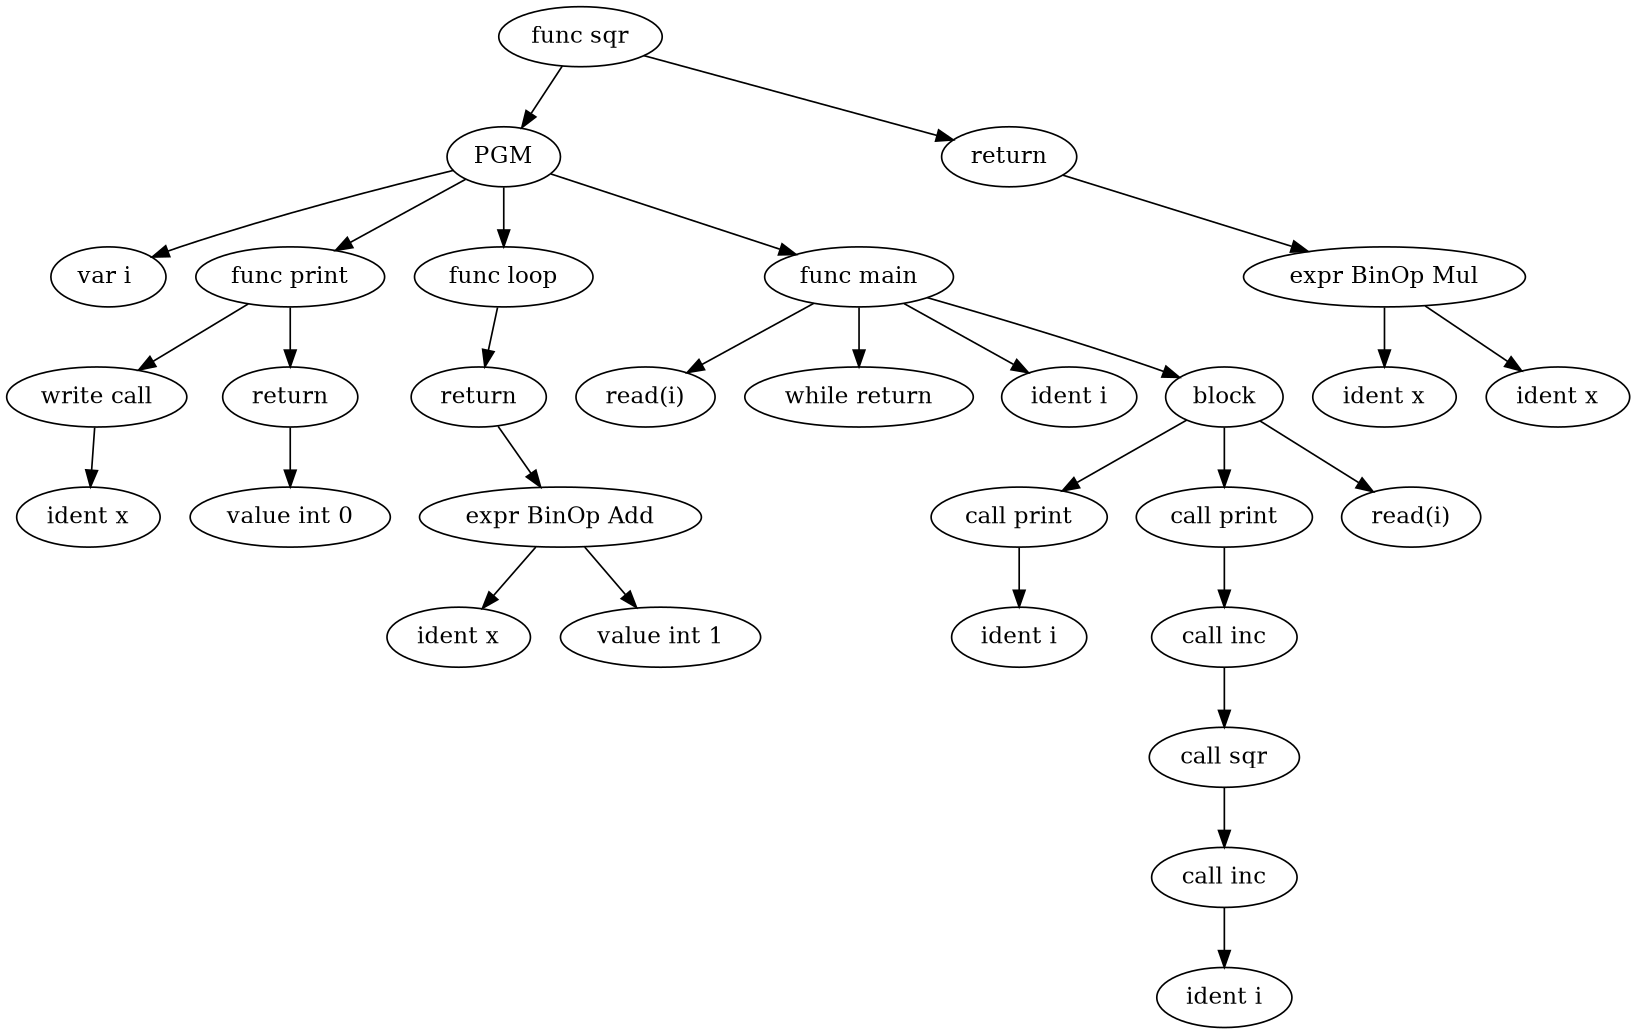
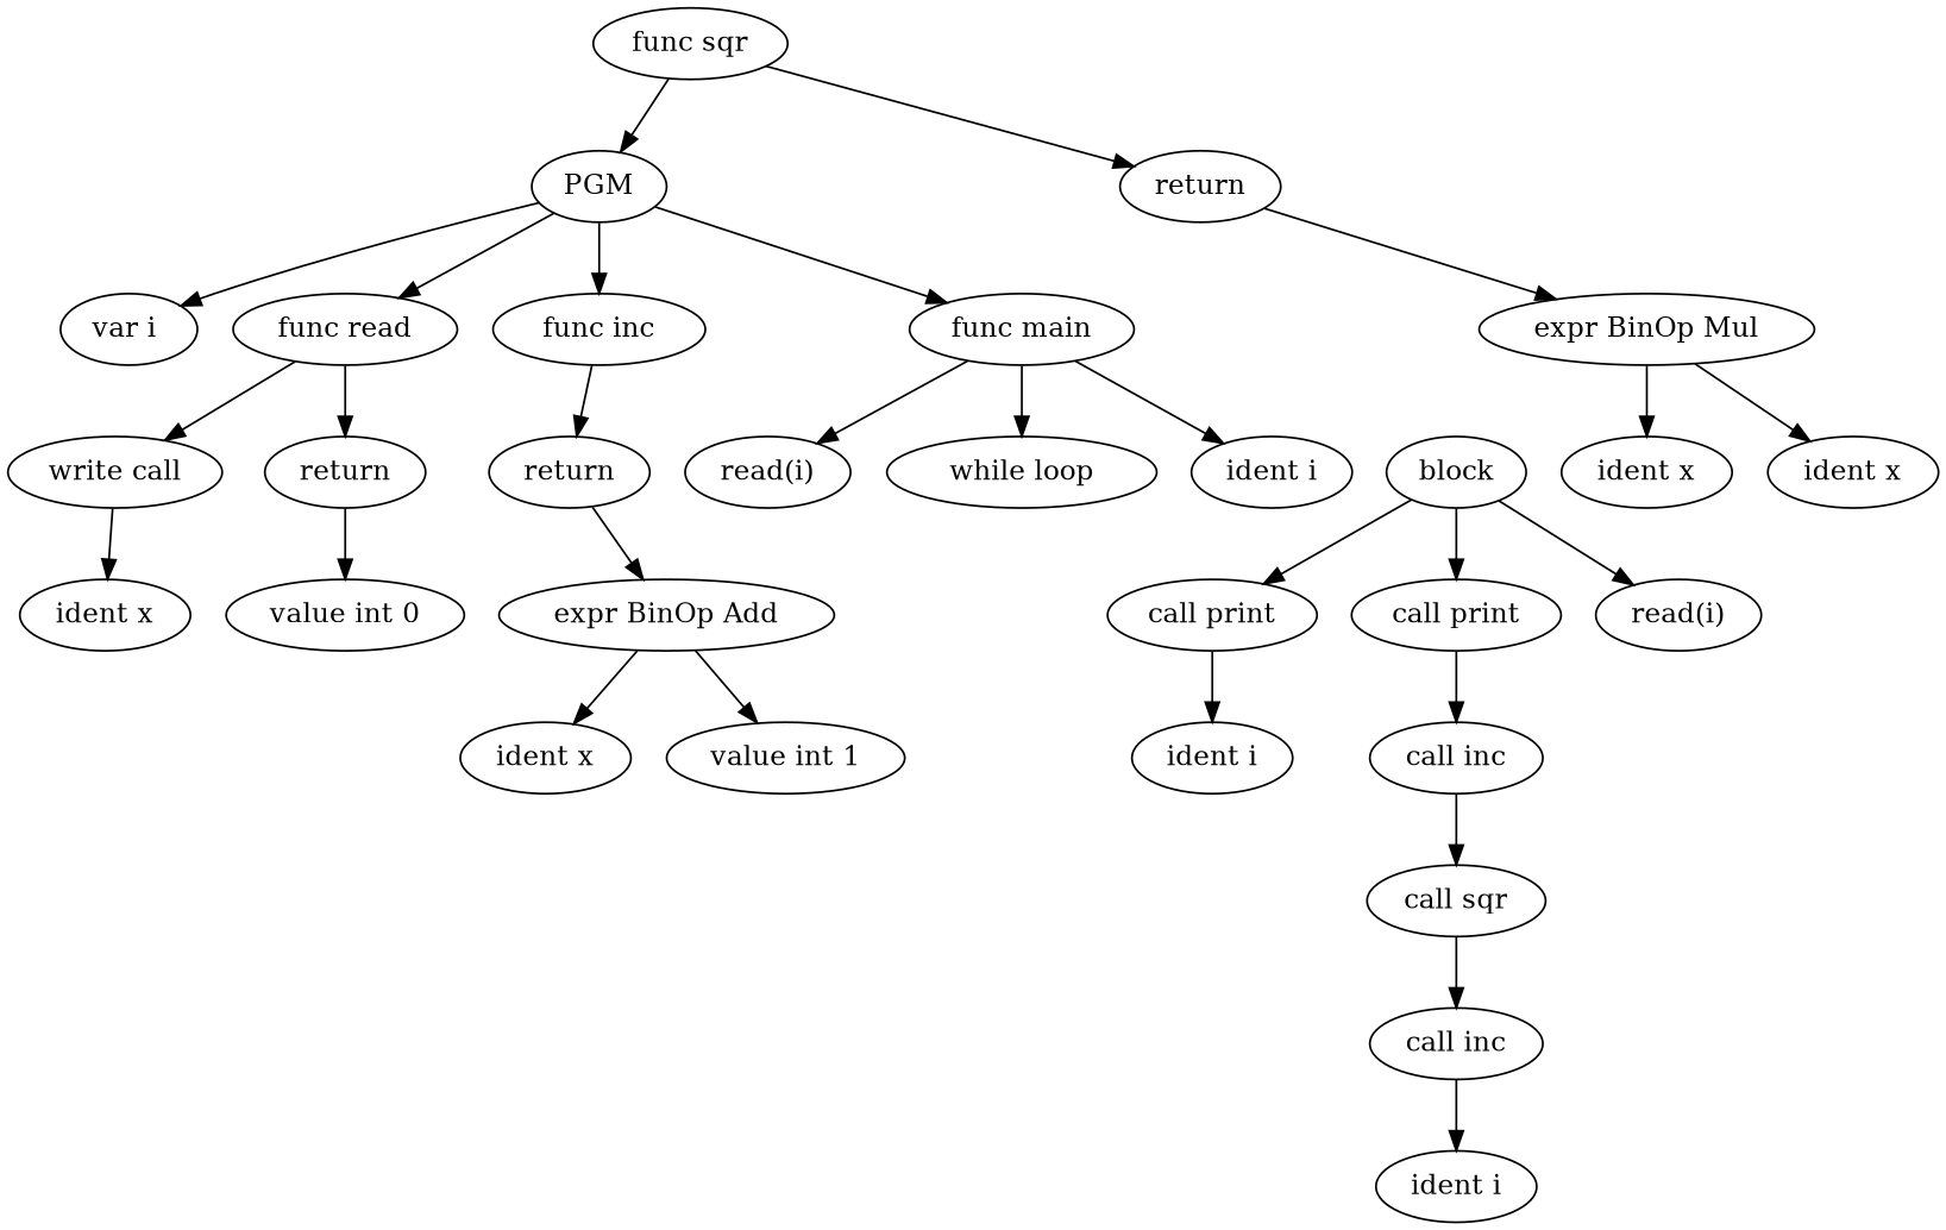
  digraph {
    node [shape=ellipse]
    n1 [label=PGM]
    n2 [label="var i "]
-   n3 [label="func print"]
-   n4 [label="func loop"]
+   n3 [label="func read"]
+   n4 [label="func inc"]
    n5 [label="func main"]
    n6 [label="write call"]
    n7 [label=return]
    n8 [label=return]
    n9 [label="func sqr"]
    n10 [label=return]
    n11 [label="read(i)"]
-   n12 [label="while return"]
+   n12 [label="while loop"]
    n13 [label="ident i"]
    n14 [label=block]
    n15 [label="ident x"]
    n16 [label="value int 0"]
    n17 [label="expr BinOp Add"]
    n18 [label="ident x"]
    n19 [label="value int 1"]
    n20 [label="expr BinOp Mul"]
    n21 [label="ident x"]
    n22 [label="ident x"]
    n23 [label="call print"]
    n24 [label="call print"]
    n25 [label="read(i)"]
    n26 [label="ident i"]
    n27 [label="call inc"]
    n28 [label="call sqr"]
    n29 [label="call inc"]
    n30 [label="ident i"]
    n1 -> n2
    n1 -> n3
    n1 -> n4
    n1 -> n5
    n3 -> n6
    n3 -> n7
    n4 -> n8
    n5 -> n11
    n5 -> n12
    n5 -> n13
-   n5 -> n14
    n6 -> n15
    n7 -> n16
    n8 -> n17
    n9 -> n1
    n9 -> n10
    n10 -> n20
    n14 -> n23
    n14 -> n24
    n14 -> n25
    n17 -> n18
    n17 -> n19
    n20 -> n21
    n20 -> n22
    n23 -> n26
    n24 -> n27
    n27 -> n28
    n28 -> n29
    n29 -> n30
  }
